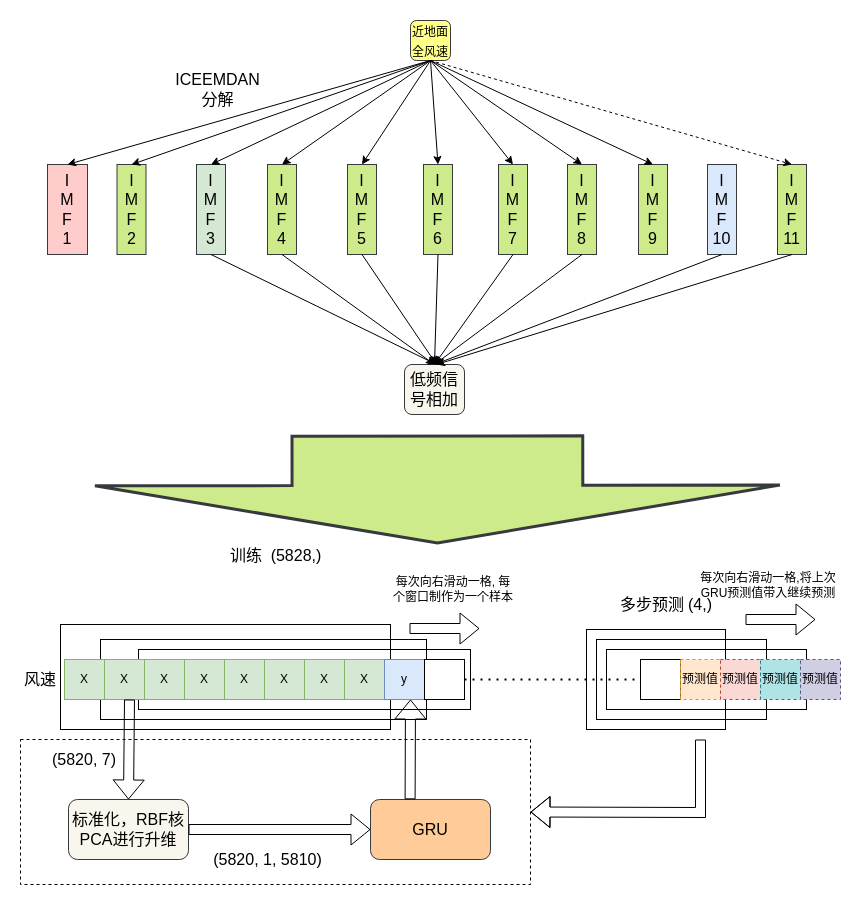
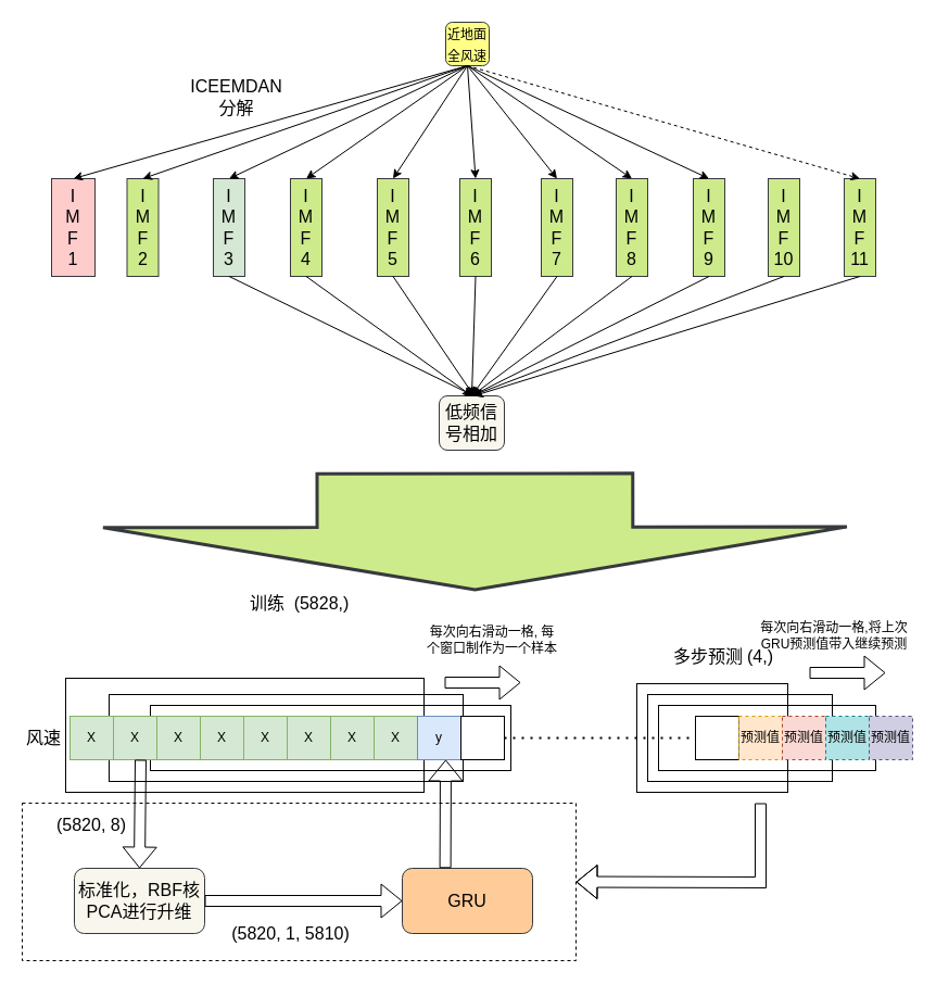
  <mxCell id="0" />
  <mxCell id="1" parent="0" />
  <mxCell id="2" value="" style="rounded=0;whiteSpace=wrap;html=1;fontSize=16;strokeColor=#000000;fillColor=none;dashed=1;" parent="1" vertex="1"><mxGeometry y="739" width="510" height="145" as="geometry" x="20" /></mxCell>
  <mxCell id="3" value="" style="rounded=0;whiteSpace=wrap;html=1;strokeColor=#000000;fillColor=none;" parent="1" vertex="1"><mxGeometry x="606" y="649" width="200" height="60" as="geometry" /></mxCell>
  <mxCell id="4" value="" style="rounded=0;whiteSpace=wrap;html=1;strokeColor=#000000;fillColor=none;" parent="1" vertex="1"><mxGeometry x="596" y="639" width="170" height="80" as="geometry" /></mxCell>
  <mxCell id="5" value="" style="rounded=0;whiteSpace=wrap;html=1;strokeColor=#000000;fillColor=none;" parent="1" vertex="1"><mxGeometry x="586" y="629" width="139" height="100" as="geometry" /></mxCell>
  <mxCell id="6" value="" style="rounded=0;whiteSpace=wrap;html=1;strokeColor=#000000;fillColor=none;" parent="1" vertex="1"><mxGeometry x="60" y="624" width="330" height="105" as="geometry" /></mxCell>
  <mxCell id="7" value="" style="rounded=0;whiteSpace=wrap;html=1;strokeColor=#000000;fillColor=none;" parent="1" vertex="1"><mxGeometry x="100" y="639" width="326" height="80" as="geometry" /></mxCell>
  <mxCell id="8" value="" style="rounded=0;whiteSpace=wrap;html=1;strokeColor=#000000;fillColor=none;" parent="1" vertex="1"><mxGeometry x="138" y="649" width="332" height="60" as="geometry" /></mxCell>
  <mxCell id="9" value="X" style="rounded=0;whiteSpace=wrap;html=1;fillColor=#d5e8d4;strokeColor=#82b366;" parent="1" vertex="1"><mxGeometry x="64" y="659" width="40" height="40" as="geometry" /></mxCell>
  <mxCell id="10" value="X" style="rounded=0;whiteSpace=wrap;html=1;fillColor=#d5e8d4;strokeColor=#82b366;" parent="1" vertex="1"><mxGeometry x="104" y="659" width="40" height="40" as="geometry" /></mxCell>
  <mxCell id="11" value="X" style="rounded=0;whiteSpace=wrap;html=1;fillColor=#d5e8d4;strokeColor=#82b366;" parent="1" vertex="1"><mxGeometry x="144" y="659" width="40" height="40" as="geometry" /></mxCell>
  <mxCell id="12" value="X" style="rounded=0;whiteSpace=wrap;html=1;fillColor=#d5e8d4;strokeColor=#82b366;" parent="1" vertex="1"><mxGeometry x="184" y="659" width="40" height="40" as="geometry" /></mxCell>
  <mxCell id="13" value="X" style="rounded=0;whiteSpace=wrap;html=1;fillColor=#d5e8d4;strokeColor=#82b366;" parent="1" vertex="1"><mxGeometry x="224" y="659" width="40" height="40" as="geometry" /></mxCell>
  <mxCell id="14" value="X" style="rounded=0;whiteSpace=wrap;html=1;fillColor=#d5e8d4;strokeColor=#82b366;" parent="1" vertex="1"><mxGeometry x="264" y="659" width="40" height="40" as="geometry" /></mxCell>
  <mxCell id="15" value="X" style="rounded=0;whiteSpace=wrap;html=1;fillColor=#d5e8d4;strokeColor=#82b366;" parent="1" vertex="1"><mxGeometry x="304" y="659" width="40" height="40" as="geometry" /></mxCell>
  <mxCell id="16" value="X" style="rounded=0;whiteSpace=wrap;html=1;fillColor=#d5e8d4;strokeColor=#82b366;" parent="1" vertex="1"><mxGeometry x="344" y="659" width="40" height="40" as="geometry" /></mxCell>
  <mxCell id="17" value="y" style="rounded=0;whiteSpace=wrap;html=1;fillColor=#dae8fc;strokeColor=#6c8ebf;" parent="1" vertex="1"><mxGeometry x="384" y="659" width="40" height="40" as="geometry" /></mxCell>
  <mxCell id="18" value="" style="rounded=0;whiteSpace=wrap;html=1;" parent="1" vertex="1"><mxGeometry x="424" y="659" width="40" height="40" as="geometry" /></mxCell>
  <mxCell id="19" value="" style="rounded=0;whiteSpace=wrap;html=1;" parent="1" vertex="1"><mxGeometry x="640" y="659" width="40" height="40" as="geometry" /></mxCell>
  <mxCell id="20" value="预测值" style="rounded=0;whiteSpace=wrap;html=1;dashed=1;fillColor=#ffe6cc;strokeColor=#d79b00;" parent="1" vertex="1"><mxGeometry x="680" y="659" width="40" height="40" as="geometry" /></mxCell>
  <mxCell id="21" value="&lt;span&gt;预测值&lt;/span&gt;" style="rounded=0;whiteSpace=wrap;html=1;dashed=1;fillColor=#fad9d5;strokeColor=#ae4132;" parent="1" vertex="1"><mxGeometry x="720" y="659" width="40" height="40" as="geometry" /></mxCell>
  <mxCell id="22" value="&lt;span&gt;预测值&lt;/span&gt;" style="rounded=0;whiteSpace=wrap;html=1;dashed=1;fillColor=#b0e3e6;strokeColor=#0e8088;" parent="1" vertex="1"><mxGeometry x="760" y="659" width="40" height="40" as="geometry" /></mxCell>
  <mxCell id="23" value="&lt;span&gt;预测值&lt;/span&gt;" style="rounded=0;whiteSpace=wrap;html=1;dashed=1;fillColor=#d0cee2;strokeColor=#56517e;" parent="1" vertex="1"><mxGeometry x="800" y="659" width="40" height="40" as="geometry" /></mxCell>
  <mxCell id="24" value="" style="endArrow=none;dashed=1;html=1;dashPattern=1 3;strokeWidth=2;rounded=0;exitX=1;exitY=0.5;exitDx=0;exitDy=0;entryX=0;entryY=0.5;entryDx=0;entryDy=0;" parent="1" source="18" target="19" edge="1"><mxGeometry width="50" height="50" relative="1" as="geometry"><mxPoint x="374" y="909" as="sourcePoint" /><mxPoint x="424" y="859" as="targetPoint" /></mxGeometry></mxCell>
  <mxCell id="25" value="" style="shape=flexArrow;endArrow=classic;html=1;rounded=0;" parent="1" edge="1"><mxGeometry width="50" height="50" relative="1" as="geometry"><mxPoint x="409" y="628" as="sourcePoint" /><mxPoint x="479" y="628" as="targetPoint" /></mxGeometry></mxCell>
  <mxCell id="26" value="每次向右滑动一格, 每个窗口制作为一个样本" style="text;html=1;strokeColor=none;fillColor=none;align=center;verticalAlign=middle;whiteSpace=wrap;rounded=0;" parent="1" vertex="1"><mxGeometry x="390" y="574" width="126" height="30" as="geometry" /></mxCell>
  <mxCell id="27" value="&lt;font style=&quot;font-size: 16px&quot;&gt;训练&lt;/font&gt;" style="text;html=1;strokeColor=none;fillColor=none;align=center;verticalAlign=middle;whiteSpace=wrap;rounded=0;dashed=1;" parent="1" vertex="1"><mxGeometry x="200.5" y="540" width="90" height="30" as="geometry" /></mxCell>
  <mxCell id="28" value="&lt;font style=&quot;font-size: 16px&quot;&gt;多步预测&lt;/font&gt;" style="text;html=1;strokeColor=none;fillColor=none;align=center;verticalAlign=middle;whiteSpace=wrap;rounded=0;dashed=1;" parent="1" vertex="1"><mxGeometry x="607" y="589" width="90" height="30" as="geometry" /></mxCell>
  <mxCell id="29" value="" style="shape=flexArrow;endArrow=classic;html=1;rounded=0;fontSize=16;exitX=0.75;exitY=1;exitDx=0;exitDy=0;entryX=0.5;entryY=0;entryDx=0;entryDy=0;" parent="1" target="33" edge="1"><mxGeometry width="50" height="50" relative="1" as="geometry"><mxPoint x="129" y="699" as="sourcePoint" /><mxPoint x="129" y="794" as="targetPoint" /></mxGeometry></mxCell>
- <mxCell id="30" value="(5820, 7)" style="text;html=1;strokeColor=none;fillColor=none;align=center;verticalAlign=middle;whiteSpace=wrap;rounded=0;fontSize=16;" parent="1" vertex="1"><mxGeometry x="44" y="744" width="80" height="30" as="geometry" /></mxCell>
+ <mxCell id="30" value="(5820, 8)" style="text;html=1;strokeColor=none;fillColor=none;align=center;verticalAlign=middle;whiteSpace=wrap;rounded=0;fontSize=16;" parent="1" vertex="1"><mxGeometry x="44" y="744" width="80" height="30" as="geometry" /></mxCell>
  <mxCell id="31" value="(5828,)" style="text;html=1;strokeColor=none;fillColor=none;align=center;verticalAlign=middle;whiteSpace=wrap;rounded=0;fontSize=16;" parent="1" vertex="1"><mxGeometry x="265.5" y="540" width="60" height="30" as="geometry" /></mxCell>
  <mxCell id="32" value="(4,)" style="text;html=1;strokeColor=none;fillColor=none;align=center;verticalAlign=middle;whiteSpace=wrap;rounded=0;fontSize=16;" parent="1" vertex="1"><mxGeometry x="670" y="589" width="60" height="30" as="geometry" /></mxCell>
  <mxCell id="33" value="标准化，RBF核PCA进行升维" style="rounded=1;whiteSpace=wrap;html=1;fontSize=16;strokeColor=#36393d;fillColor=#f9f7ed;" parent="1" vertex="1"><mxGeometry x="68" y="799" width="120" height="60" as="geometry" /></mxCell>
  <mxCell id="34" value="GRU" style="rounded=1;whiteSpace=wrap;html=1;fontSize=16;strokeColor=#36393d;fillColor=#ffcc99;" parent="1" vertex="1"><mxGeometry x="370" y="799" width="120" height="60" as="geometry" /></mxCell>
  <mxCell id="35" value="" style="shape=flexArrow;endArrow=classic;html=1;rounded=0;fontSize=16;exitX=0.33;exitY=-0.003;exitDx=0;exitDy=0;exitPerimeter=0;" parent="1" source="34" edge="1"><mxGeometry width="50" height="50" relative="1" as="geometry"><mxPoint x="360" y="749" as="sourcePoint" /><mxPoint x="410" y="699" as="targetPoint" /></mxGeometry></mxCell>
  <mxCell id="36" value="" style="shape=flexArrow;endArrow=classic;html=1;rounded=0;fontSize=16;entryX=0;entryY=0.5;entryDx=0;entryDy=0;" parent="1" source="33" target="34" edge="1"><mxGeometry width="50" height="50" relative="1" as="geometry"><mxPoint x="450" y="819" as="sourcePoint" /><mxPoint x="464" y="859" as="targetPoint" /></mxGeometry></mxCell>
  <mxCell id="37" value="(5820, 1, 5810)" style="text;html=1;strokeColor=none;fillColor=none;align=center;verticalAlign=middle;whiteSpace=wrap;rounded=0;fontSize=16;" parent="1" vertex="1"><mxGeometry x="208.5" y="844" width="117" height="30" as="geometry" /></mxCell>
  <mxCell id="38" value="" style="shape=flexArrow;endArrow=classic;html=1;rounded=0;fontSize=16;entryX=1;entryY=0.5;entryDx=0;entryDy=0;" parent="1" target="2" edge="1"><mxGeometry width="50" height="50" relative="1" as="geometry"><mxPoint x="700" y="739" as="sourcePoint" /><mxPoint x="500" y="779" as="targetPoint" /><Array as="points"><mxPoint x="700" y="812" /></Array></mxGeometry></mxCell>
  <mxCell id="39" value="风速" style="text;html=1;strokeColor=none;fillColor=none;align=center;verticalAlign=middle;whiteSpace=wrap;rounded=0;dashed=1;fontSize=16;" parent="1" vertex="1"><mxGeometry y="664" width="40" height="30" as="geometry" x="20" /></mxCell>
  <mxCell id="40" value="&lt;span style=&quot;font-size: 12px&quot;&gt;近地面全&lt;/span&gt;&lt;span style=&quot;font-size: 12px&quot;&gt;风速&lt;/span&gt;" style="rounded=1;whiteSpace=wrap;html=1;fontSize=16;strokeColor=#36393d;fillColor=#ffff88;" parent="1" vertex="1"><mxGeometry x="410" y="20" width="40" height="40" as="geometry" /></mxCell>
  <mxCell id="41" value="I&lt;br&gt;M&lt;br&gt;F&lt;br&gt;1" style="rounded=0;whiteSpace=wrap;html=1;fontSize=16;strokeColor=#36393d;fillColor=#ffcccc;" parent="1" vertex="1"><mxGeometry x="47" y="164" width="40" height="90" as="geometry" /></mxCell>
  <mxCell id="42" value="I&lt;br&gt;M&lt;br&gt;F&lt;br&gt;11" style="rounded=0;whiteSpace=wrap;html=1;fontSize=16;strokeColor=#36393d;fillColor=#cdeb8b;" parent="1" vertex="1"><mxGeometry x="777" y="164" width="29" height="90" as="geometry" /></mxCell>
  <mxCell id="43" value="" style="endArrow=classic;html=1;rounded=0;fontSize=16;exitX=0.5;exitY=1;exitDx=0;exitDy=0;entryX=0.5;entryY=0;entryDx=0;entryDy=0;" parent="1" source="40" target="41" edge="1"><mxGeometry width="50" height="50" relative="1" as="geometry"><mxPoint x="55" y="64" as="sourcePoint" /><mxPoint x="62.5" y="104" as="targetPoint" /></mxGeometry></mxCell>
  <mxCell id="44" value="" style="endArrow=classic;html=1;rounded=0;fontSize=16;exitX=0.5;exitY=1;exitDx=0;exitDy=0;entryX=0.5;entryY=0;entryDx=0;entryDy=0;dashed=1;" parent="1" source="40" target="42" edge="1"><mxGeometry width="50" height="50" relative="1" as="geometry"><mxPoint x="135.5" y="64" as="sourcePoint" /><mxPoint x="124" y="104" as="targetPoint" /></mxGeometry></mxCell>
  <mxCell id="45" value="低频信号相加" style="rounded=1;whiteSpace=wrap;html=1;fontSize=16;strokeColor=#36393d;fillColor=#f9f7ed;" parent="1" vertex="1"><mxGeometry x="404" y="364" width="60" height="50" as="geometry" /></mxCell>
  <mxCell id="46" value="ICEEMDAN分解" style="text;html=1;strokeColor=none;fillColor=none;align=center;verticalAlign=middle;whiteSpace=wrap;rounded=0;fontSize=16;" parent="1" vertex="1"><mxGeometry x="188" y="74" width="59" height="30" as="geometry" /></mxCell>
  <mxCell id="47" value="" style="shape=flexArrow;endArrow=classic;html=1;rounded=0;fontSize=16;endWidth=391.25;endSize=18.188;strokeWidth=3;width=288.75;fillColor=#cdeb8b;strokeColor=#36393d;" parent="1" edge="1"><mxGeometry width="50" height="50" relative="1" as="geometry"><mxPoint x="436.87" y="434" as="sourcePoint" /><mxPoint x="437" y="544" as="targetPoint" /><Array as="points" /></mxGeometry></mxCell>
  <mxCell id="48" value="I&lt;br&gt;M&lt;br&gt;F&lt;br&gt;2" style="rounded=0;whiteSpace=wrap;html=1;fontSize=16;strokeColor=#36393d;fillColor=#cdeb8b;" parent="1" vertex="1"><mxGeometry x="116.5" y="164" width="29" height="90" as="geometry" /></mxCell>
  <mxCell id="49" value="I&lt;br&gt;M&lt;br&gt;F&lt;br&gt;3" style="rounded=0;whiteSpace=wrap;html=1;fontSize=16;strokeColor=#36393d;fillColor=#d5e8d4;" parent="1" vertex="1"><mxGeometry x="196" y="164" width="29" height="90" as="geometry" /></mxCell>
  <mxCell id="50" value="I&lt;br&gt;M&lt;br&gt;F&lt;br&gt;4" style="rounded=0;whiteSpace=wrap;html=1;fontSize=16;strokeColor=#36393d;fillColor=#cdeb8b;" parent="1" vertex="1"><mxGeometry x="267" y="164" width="29" height="90" as="geometry" /></mxCell>
  <mxCell id="51" value="I&lt;br&gt;M&lt;br&gt;F&lt;br&gt;5" style="rounded=0;whiteSpace=wrap;html=1;fontSize=16;strokeColor=#36393d;fillColor=#cdeb8b;" parent="1" vertex="1"><mxGeometry x="347" y="164" width="29" height="90" as="geometry" /></mxCell>
  <mxCell id="52" value="I&lt;br&gt;M&lt;br&gt;F&lt;br&gt;6" style="rounded=0;whiteSpace=wrap;html=1;fontSize=16;strokeColor=#36393d;fillColor=#cdeb8b;" parent="1" vertex="1"><mxGeometry x="423" y="164" width="29" height="90" as="geometry" /></mxCell>
  <mxCell id="53" value="I&lt;br&gt;M&lt;br&gt;F&lt;br&gt;7" style="rounded=0;whiteSpace=wrap;html=1;fontSize=16;strokeColor=#36393d;fillColor=#cdeb8b;" parent="1" vertex="1"><mxGeometry x="498" y="164" width="29" height="90" as="geometry" /></mxCell>
  <mxCell id="54" value="I&lt;br&gt;M&lt;br&gt;F&lt;br&gt;8" style="rounded=0;whiteSpace=wrap;html=1;fontSize=16;strokeColor=#36393d;fillColor=#cdeb8b;" parent="1" vertex="1"><mxGeometry x="567" y="164" width="29" height="90" as="geometry" /></mxCell>
  <mxCell id="55" value="I&lt;br&gt;M&lt;br&gt;F&lt;br&gt;9" style="rounded=0;whiteSpace=wrap;html=1;fontSize=16;strokeColor=#36393d;fillColor=#cdeb8b;" parent="1" vertex="1"><mxGeometry x="638" y="164" width="29" height="90" as="geometry" /></mxCell>
- <mxCell id="56" value="I&lt;br&gt;M&lt;br&gt;F&lt;br&gt;10" style="rounded=0;whiteSpace=wrap;html=1;fontSize=16;strokeColor=#36393d;fillColor=#dae8fc;" parent="1" vertex="1"><mxGeometry x="707" y="164" width="29" height="90" as="geometry" /></mxCell>
+ <mxCell id="56" value="I&lt;br&gt;M&lt;br&gt;F&lt;br&gt;10" style="rounded=0;whiteSpace=wrap;html=1;fontSize=16;strokeColor=#36393d;fillColor=#cdeb8b;" parent="1" vertex="1"><mxGeometry x="707" y="164" width="29" height="90" as="geometry" /></mxCell>
  <mxCell id="57" value="" style="endArrow=classic;html=1;rounded=0;fontSize=16;entryX=0.5;entryY=0;entryDx=0;entryDy=0;exitX=0.5;exitY=1;exitDx=0;exitDy=0;" parent="1" source="40" target="48" edge="1"><mxGeometry width="50" height="50" relative="1" as="geometry"><mxPoint x="426" y="64" as="sourcePoint" /><mxPoint x="90.25" y="128" as="targetPoint" /></mxGeometry></mxCell>
  <mxCell id="58" value="" style="endArrow=classic;html=1;rounded=0;fontSize=16;entryX=0.5;entryY=0;entryDx=0;entryDy=0;exitX=0.5;exitY=1;exitDx=0;exitDy=0;" parent="1" source="40" target="49" edge="1"><mxGeometry width="50" height="50" relative="1" as="geometry"><mxPoint x="440" y="70" as="sourcePoint" /><mxPoint x="140" y="124" as="targetPoint" /></mxGeometry></mxCell>
  <mxCell id="59" value="" style="endArrow=classic;html=1;rounded=0;fontSize=16;entryX=0.5;entryY=0;entryDx=0;entryDy=0;exitX=0.5;exitY=1;exitDx=0;exitDy=0;" parent="1" source="40" target="50" edge="1"><mxGeometry width="50" height="50" relative="1" as="geometry"><mxPoint x="440" y="70" as="sourcePoint" /><mxPoint x="219.5" y="124" as="targetPoint" /></mxGeometry></mxCell>
  <mxCell id="60" value="" style="endArrow=classic;html=1;rounded=0;fontSize=16;entryX=0.5;entryY=0;entryDx=0;entryDy=0;exitX=0.5;exitY=1;exitDx=0;exitDy=0;" parent="1" source="40" target="51" edge="1"><mxGeometry width="50" height="50" relative="1" as="geometry"><mxPoint x="440" y="70" as="sourcePoint" /><mxPoint x="290.5" y="124" as="targetPoint" /></mxGeometry></mxCell>
  <mxCell id="61" value="" style="endArrow=classic;html=1;rounded=0;fontSize=16;entryX=0.5;entryY=0;entryDx=0;entryDy=0;exitX=0.5;exitY=1;exitDx=0;exitDy=0;" parent="1" source="40" target="52" edge="1"><mxGeometry width="50" height="50" relative="1" as="geometry"><mxPoint x="440" y="70" as="sourcePoint" /><mxPoint x="370.5" y="124" as="targetPoint" /></mxGeometry></mxCell>
  <mxCell id="62" value="" style="endArrow=classic;html=1;rounded=0;fontSize=16;entryX=0.5;entryY=0;entryDx=0;entryDy=0;exitX=0.5;exitY=1;exitDx=0;exitDy=0;" parent="1" source="40" target="53" edge="1"><mxGeometry width="50" height="50" relative="1" as="geometry"><mxPoint x="426" y="64" as="sourcePoint" /><mxPoint x="446.5" y="124" as="targetPoint" /></mxGeometry></mxCell>
  <mxCell id="63" value="" style="endArrow=classic;html=1;rounded=0;fontSize=16;entryX=0.5;entryY=0;entryDx=0;entryDy=0;exitX=0.5;exitY=1;exitDx=0;exitDy=0;" parent="1" source="40" target="54" edge="1"><mxGeometry width="50" height="50" relative="1" as="geometry"><mxPoint x="440" y="70" as="sourcePoint" /><mxPoint x="521.5" y="124" as="targetPoint" /></mxGeometry></mxCell>
  <mxCell id="64" value="" style="endArrow=classic;html=1;rounded=0;fontSize=16;entryX=0.5;entryY=0;entryDx=0;entryDy=0;exitX=0.5;exitY=1;exitDx=0;exitDy=0;" parent="1" source="40" target="55" edge="1"><mxGeometry width="50" height="50" relative="1" as="geometry"><mxPoint x="440" y="70" as="sourcePoint" /><mxPoint x="590.5" y="124" as="targetPoint" /></mxGeometry></mxCell>
  <mxCell id="65" value="" style="endArrow=classic;html=1;rounded=0;exitX=0.5;exitY=1;exitDx=0;exitDy=0;entryX=0.5;entryY=0;entryDx=0;entryDy=0;" parent="1" source="50" target="45" edge="1"><mxGeometry width="50" height="50" relative="1" as="geometry"><mxPoint x="316" y="384" as="sourcePoint" /><mxPoint x="366" y="334" as="targetPoint" /></mxGeometry></mxCell>
  <mxCell id="66" value="" style="endArrow=classic;html=1;rounded=0;exitX=0.5;exitY=1;exitDx=0;exitDy=0;" parent="1" source="51" edge="1"><mxGeometry width="50" height="50" relative="1" as="geometry"><mxPoint x="291.5" y="264" as="sourcePoint" /><mxPoint x="436" y="364" as="targetPoint" /></mxGeometry></mxCell>
  <mxCell id="67" value="" style="endArrow=classic;html=1;rounded=0;exitX=0.5;exitY=1;exitDx=0;exitDy=0;entryX=0.5;entryY=0;entryDx=0;entryDy=0;" parent="1" source="52" target="45" edge="1"><mxGeometry width="50" height="50" relative="1" as="geometry"><mxPoint x="371.5" y="264" as="sourcePoint" /><mxPoint x="446" y="374" as="targetPoint" /></mxGeometry></mxCell>
  <mxCell id="68" value="" style="endArrow=classic;html=1;rounded=0;exitX=0.5;exitY=1;exitDx=0;exitDy=0;entryX=0.5;entryY=0;entryDx=0;entryDy=0;" parent="1" source="53" target="45" edge="1"><mxGeometry width="50" height="50" relative="1" as="geometry"><mxPoint x="447.5" y="264" as="sourcePoint" /><mxPoint x="444" y="374" as="targetPoint" /></mxGeometry></mxCell>
  <mxCell id="69" value="" style="endArrow=classic;html=1;rounded=0;exitX=0.5;exitY=1;exitDx=0;exitDy=0;entryX=0.5;entryY=0;entryDx=0;entryDy=0;" parent="1" source="54" target="45" edge="1"><mxGeometry width="50" height="50" relative="1" as="geometry"><mxPoint x="522.5" y="264" as="sourcePoint" /><mxPoint x="444" y="374" as="targetPoint" /></mxGeometry></mxCell>
+ <mxCell id="70" value="" style="endArrow=classic;html=1;rounded=0;exitX=0.5;exitY=1;exitDx=0;exitDy=0;entryX=0.5;entryY=0;entryDx=0;entryDy=0;" parent="1" source="55" target="45" edge="1"><mxGeometry width="50" height="50" relative="1" as="geometry"><mxPoint x="591.5" y="264" as="sourcePoint" /><mxPoint x="444" y="374" as="targetPoint" /></mxGeometry></mxCell>
  <mxCell id="71" value="" style="endArrow=classic;html=1;rounded=0;exitX=0.5;exitY=1;exitDx=0;exitDy=0;entryX=0.5;entryY=0;entryDx=0;entryDy=0;" parent="1" source="56" target="45" edge="1"><mxGeometry width="50" height="50" relative="1" as="geometry"><mxPoint x="662.5" y="264" as="sourcePoint" /><mxPoint x="444" y="374" as="targetPoint" /></mxGeometry></mxCell>
  <mxCell id="72" value="" style="endArrow=classic;html=1;rounded=0;exitX=0.5;exitY=1;exitDx=0;exitDy=0;" parent="1" source="42" edge="1"><mxGeometry width="50" height="50" relative="1" as="geometry"><mxPoint x="731.5" y="264" as="sourcePoint" /><mxPoint x="436" y="364" as="targetPoint" /></mxGeometry></mxCell>
  <mxCell id="73" value="" style="shape=flexArrow;endArrow=classic;html=1;rounded=0;" parent="1" edge="1"><mxGeometry width="50" height="50" relative="1" as="geometry"><mxPoint x="745" y="619" as="sourcePoint" /><mxPoint x="815" y="619" as="targetPoint" /></mxGeometry></mxCell>
  <mxCell id="74" value="每次向右滑动一格,将上次GRU预测值带入继续预测" style="text;html=1;strokeColor=none;fillColor=none;align=center;verticalAlign=middle;whiteSpace=wrap;rounded=0;" parent="1" vertex="1"><mxGeometry x="696" y="570" width="144" height="30" as="geometry" /></mxCell>
  <mxCell id="75" value="" style="endArrow=classic;html=1;rounded=0;exitX=0.5;exitY=1;exitDx=0;exitDy=0;" parent="1" source="49" edge="1"><mxGeometry width="50" height="50" relative="1" as="geometry"><mxPoint x="291.5" y="264" as="sourcePoint" /><mxPoint x="436" y="364" as="targetPoint" /></mxGeometry></mxCell>
